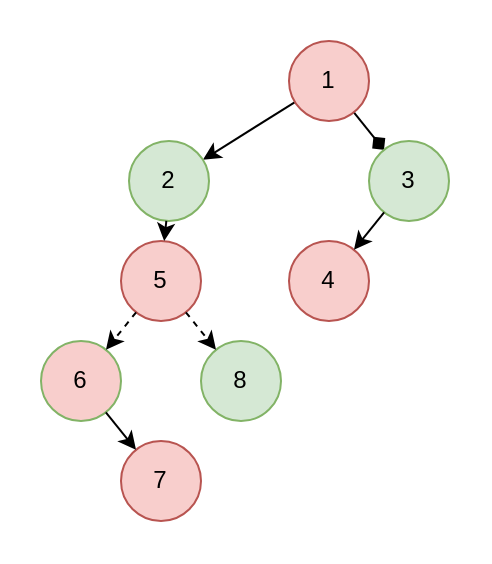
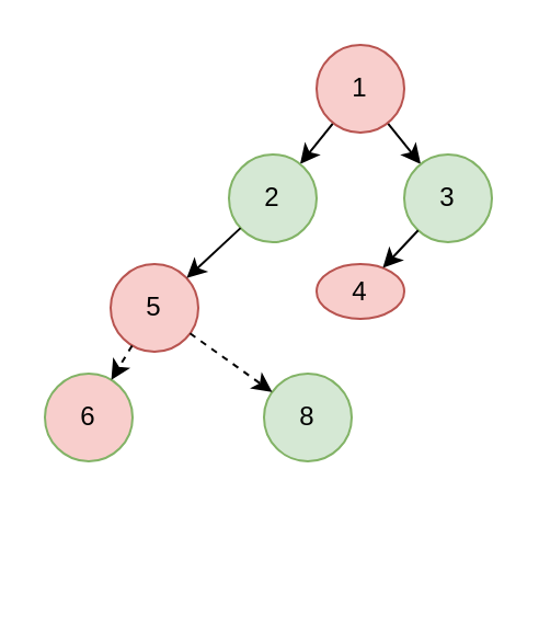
  <mxCell id="0" />
  <mxCell id="1" parent="0" />
  <mxCell id="2" style="rounded=0;orthogonalLoop=1;jettySize=auto;html=1;" edge="1" parent="1" source="4" target="5"><mxGeometry relative="1" as="geometry" /></mxCell>
- <mxCell id="3" style="rounded=0;orthogonalLoop=1;jettySize=auto;html=1;endArrow=diamond;" edge="1" parent="1" source="4" target="6"><mxGeometry relative="1" as="geometry" /></mxCell>
+ <mxCell id="3" style="rounded=0;orthogonalLoop=1;jettySize=auto;html=1;" edge="1" parent="1" source="4" target="6"><mxGeometry relative="1" as="geometry" /></mxCell>
  <mxCell id="4" value="1" style="ellipse;whiteSpace=wrap;html=1;aspect=fixed;fillColor=#f8cecc;strokeColor=#b85450;" vertex="1" parent="1"><mxGeometry x="144" y="20" width="40" height="40" as="geometry" /></mxCell>
- <mxCell id="5" value="2" style="ellipse;whiteSpace=wrap;html=1;aspect=fixed;fillColor=#d5e8d4;strokeColor=#82b366;" vertex="1" parent="1"><mxGeometry x="64" y="70" width="40" height="40" as="geometry" /></mxCell>
+ <mxCell id="5" value="2" style="ellipse;whiteSpace=wrap;html=1;aspect=fixed;fillColor=#d5e8d4;strokeColor=#82b366;" vertex="1" parent="1"><mxGeometry x="104" y="70" width="40" height="40" as="geometry" /></mxCell>
  <mxCell id="6" value="3" style="ellipse;whiteSpace=wrap;html=1;aspect=fixed;fillColor=#d5e8d4;strokeColor=#82b366;" vertex="1" parent="1"><mxGeometry x="184" y="70" width="40" height="40" as="geometry" /></mxCell>
- <mxCell id="7" value="4" style="ellipse;whiteSpace=wrap;html=1;aspect=fixed;fillColor=#f8cecc;strokeColor=#b85450;" vertex="1" parent="1"><mxGeometry x="144" y="120" width="40" height="40" as="geometry" /></mxCell>
- <mxCell id="8" value="5" style="ellipse;whiteSpace=wrap;html=1;aspect=fixed;fillColor=#f8cecc;strokeColor=#b85450;" vertex="1" parent="1"><mxGeometry x="60" y="120" width="40" height="40" as="geometry" /></mxCell>
+ <mxCell id="7" value="4" style="ellipse;whiteSpace=wrap;html=1;aspect=fixed;fillColor=#f8cecc;strokeColor=#b85450;" vertex="1" parent="1"><mxGeometry x="144" y="120" width="40" height="25" as="geometry" /></mxCell>
+ <mxCell id="8" value="5" style="ellipse;whiteSpace=wrap;html=1;aspect=fixed;fillColor=#f8cecc;strokeColor=#b85450;" vertex="1" parent="1"><mxGeometry x="50" y="120" width="40" height="40" as="geometry" /></mxCell>
  <mxCell id="9" value="6" style="ellipse;whiteSpace=wrap;html=1;aspect=fixed;fillColor=#f8cecc;strokeColor=#82b366;" vertex="1" parent="1"><mxGeometry x="20" y="170" width="40" height="40" as="geometry" /></mxCell>
- <mxCell id="10" value="8" style="ellipse;whiteSpace=wrap;html=1;aspect=fixed;fillColor=#d5e8d4;strokeColor=#82b366;" vertex="1" parent="1"><mxGeometry x="100" y="170" width="40" height="40" as="geometry" /></mxCell>
- <mxCell id="11" value="7" style="ellipse;whiteSpace=wrap;html=1;aspect=fixed;fillColor=#f8cecc;strokeColor=#b85450;" vertex="1" parent="1"><mxGeometry x="60" y="220" width="40" height="40" as="geometry" /></mxCell>
+ <mxCell id="10" value="8" style="ellipse;whiteSpace=wrap;html=1;aspect=fixed;fillColor=#d5e8d4;strokeColor=#82b366;" vertex="1" parent="1"><mxGeometry x="120" y="170" width="40" height="40" as="geometry" /></mxCell>
  <mxCell id="12" style="rounded=0;orthogonalLoop=1;jettySize=auto;html=1;" edge="1" parent="1" source="5" target="8"><mxGeometry relative="1" as="geometry"><mxPoint x="162" y="66" as="sourcePoint" /><mxPoint x="147" y="84" as="targetPoint" /></mxGeometry></mxCell>
  <mxCell id="13" style="rounded=0;orthogonalLoop=1;jettySize=auto;html=1;" edge="1" parent="1" source="6" target="7"><mxGeometry relative="1" as="geometry"><mxPoint x="172" y="76" as="sourcePoint" /><mxPoint x="157" y="94" as="targetPoint" /></mxGeometry></mxCell>
  <mxCell id="14" style="rounded=0;orthogonalLoop=1;jettySize=auto;html=1;dashed=1;" edge="1" parent="1" source="8" target="9"><mxGeometry relative="1" as="geometry"><mxPoint x="182" y="86" as="sourcePoint" /><mxPoint x="167" y="104" as="targetPoint" /></mxGeometry></mxCell>
  <mxCell id="15" style="rounded=0;orthogonalLoop=1;jettySize=auto;html=1;dashed=1;" edge="1" parent="1" source="8" target="10"><mxGeometry relative="1" as="geometry"><mxPoint x="192" y="96" as="sourcePoint" /><mxPoint x="177" y="114" as="targetPoint" /></mxGeometry></mxCell>
- <mxCell id="16" style="rounded=0;orthogonalLoop=1;jettySize=auto;html=1;" edge="1" parent="1" source="9" target="11"><mxGeometry relative="1" as="geometry"><mxPoint x="202" y="106" as="sourcePoint" /><mxPoint x="187" y="124" as="targetPoint" /></mxGeometry></mxCell>
